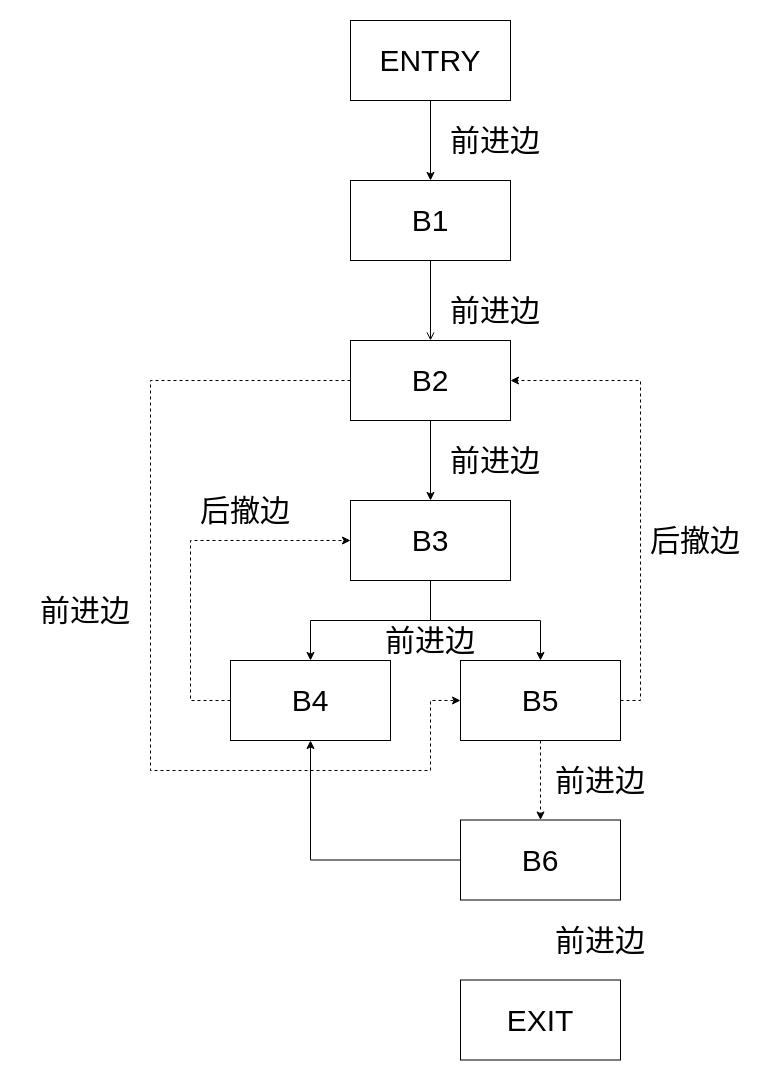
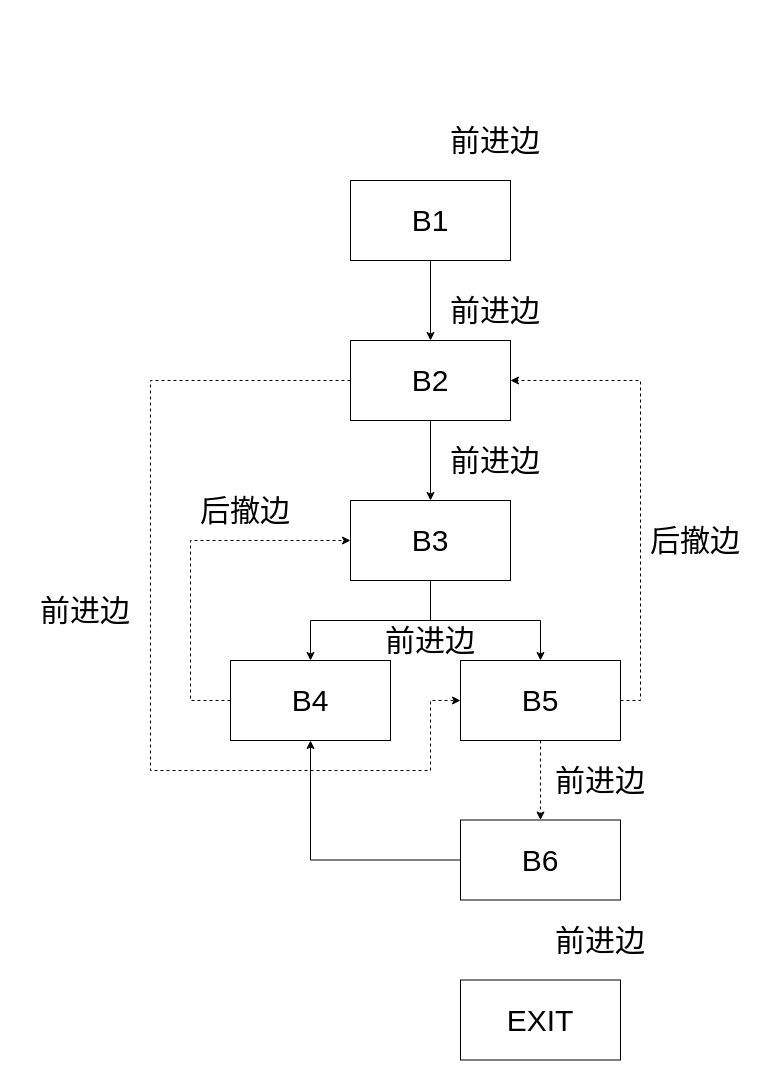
  <mxCell id="0" />
  <mxCell id="1" parent="0" />
- <mxCell id="2" value="" style="edgeStyle=orthogonalEdgeStyle;rounded=0;orthogonalLoop=1;jettySize=auto;html=1;fontSize=30;" parent="1" source="3" target="5" edge="1"><mxGeometry relative="1" as="geometry" /></mxCell>
- <mxCell id="3" value="ENTRY" style="rounded=0;whiteSpace=wrap;html=1;fontSize=30;" parent="1" vertex="1"><mxGeometry x="350" y="20" width="160" height="80" as="geometry" /></mxCell>
- <mxCell id="4" value="" style="edgeStyle=orthogonalEdgeStyle;rounded=0;orthogonalLoop=1;jettySize=auto;html=1;fontSize=30;endArrow=open;" parent="1" source="5" target="8" edge="1"><mxGeometry relative="1" as="geometry" /></mxCell>
+ <mxCell id="4" value="" style="edgeStyle=orthogonalEdgeStyle;rounded=0;orthogonalLoop=1;jettySize=auto;html=1;fontSize=30;" parent="1" source="5" target="8" edge="1"><mxGeometry relative="1" as="geometry" /></mxCell>
  <mxCell id="5" value="B1" style="rounded=0;whiteSpace=wrap;html=1;fontSize=30;" parent="1" vertex="1"><mxGeometry x="350" y="180" width="160" height="80" as="geometry" /></mxCell>
  <mxCell id="6" value="" style="edgeStyle=orthogonalEdgeStyle;rounded=0;orthogonalLoop=1;jettySize=auto;html=1;fontSize=30;" parent="1" source="8" target="10" edge="1"><mxGeometry relative="1" as="geometry" /></mxCell>
  <mxCell id="7" style="edgeStyle=orthogonalEdgeStyle;rounded=0;orthogonalLoop=1;jettySize=auto;html=1;exitX=0;exitY=0.5;exitDx=0;exitDy=0;entryX=0;entryY=0.5;entryDx=0;entryDy=0;dashed=1;fontSize=30;" parent="1" source="8" target="15" edge="1"><mxGeometry relative="1" as="geometry"><Array as="points"><mxPoint x="150" y="380" /><mxPoint x="150" y="770" /><mxPoint x="430" y="770" /><mxPoint x="430" y="700" /></Array></mxGeometry></mxCell>
  <mxCell id="8" value="B2" style="rounded=0;whiteSpace=wrap;html=1;fontSize=30;" parent="1" vertex="1"><mxGeometry x="350" y="340" width="160" height="80" as="geometry" /></mxCell>
  <mxCell id="9" value="" style="edgeStyle=orthogonalEdgeStyle;rounded=0;orthogonalLoop=1;jettySize=auto;html=1;fontSize=30;" parent="1" source="10" target="12" edge="1"><mxGeometry relative="1" as="geometry" /></mxCell>
  <mxCell id="10" value="B3" style="rounded=0;whiteSpace=wrap;html=1;fontSize=30;" parent="1" vertex="1"><mxGeometry x="350" y="500" width="160" height="80" as="geometry" /></mxCell>
  <mxCell id="11" style="edgeStyle=orthogonalEdgeStyle;rounded=0;orthogonalLoop=1;jettySize=auto;html=1;exitX=0;exitY=0.5;exitDx=0;exitDy=0;entryX=0;entryY=0.5;entryDx=0;entryDy=0;dashed=1;fontSize=30;" parent="1" source="12" target="10" edge="1"><mxGeometry relative="1" as="geometry"><Array as="points"><mxPoint x="190" y="700" /><mxPoint x="190" y="540" /></Array></mxGeometry></mxCell>
  <mxCell id="12" value="B4" style="rounded=0;whiteSpace=wrap;html=1;fontSize=30;" parent="1" vertex="1"><mxGeometry x="230" y="660" width="160" height="80" as="geometry" /></mxCell>
  <mxCell id="13" value="" style="edgeStyle=orthogonalEdgeStyle;rounded=0;orthogonalLoop=1;jettySize=auto;html=1;fontSize=30;dashed=1;" parent="1" source="15" target="17" edge="1"><mxGeometry relative="1" as="geometry" /></mxCell>
  <mxCell id="14" style="edgeStyle=orthogonalEdgeStyle;rounded=0;orthogonalLoop=1;jettySize=auto;html=1;exitX=1;exitY=0.5;exitDx=0;exitDy=0;entryX=1;entryY=0.5;entryDx=0;entryDy=0;dashed=1;fontSize=30;" parent="1" source="15" target="8" edge="1"><mxGeometry relative="1" as="geometry" /></mxCell>
  <mxCell id="15" value="B5" style="rounded=0;whiteSpace=wrap;html=1;fontSize=30;" parent="1" vertex="1"><mxGeometry x="460" y="660" width="160" height="80" as="geometry" /></mxCell>
  <mxCell id="16" value="" style="edgeStyle=orthogonalEdgeStyle;rounded=0;orthogonalLoop=1;jettySize=auto;html=1;fontSize=30;" parent="1" source="17" target="12" edge="1"><mxGeometry relative="1" as="geometry" /></mxCell>
  <mxCell id="17" value="B6" style="rounded=0;whiteSpace=wrap;html=1;fontSize=30;" parent="1" vertex="1"><mxGeometry x="460" y="819.5" width="160" height="80" as="geometry" /></mxCell>
  <mxCell id="18" value="EXIT" style="rounded=0;whiteSpace=wrap;html=1;fontSize=30;" parent="1" vertex="1"><mxGeometry x="460" y="979.5" width="160" height="80" as="geometry" /></mxCell>
  <mxCell id="19" value="前进边" style="text;html=1;strokeColor=none;fillColor=none;align=center;verticalAlign=middle;whiteSpace=wrap;rounded=0;fontSize=30;" parent="1" vertex="1"><mxGeometry x="535" y="909.5" width="130" height="60" as="geometry" /></mxCell>
  <mxCell id="20" value="前进边" style="text;html=1;strokeColor=none;fillColor=none;align=center;verticalAlign=middle;whiteSpace=wrap;rounded=0;fontSize=30;" parent="1" vertex="1"><mxGeometry x="430" y="110" width="130" height="60" as="geometry" /></mxCell>
  <mxCell id="21" value="前进边" style="text;html=1;strokeColor=none;fillColor=none;align=center;verticalAlign=middle;whiteSpace=wrap;rounded=0;fontSize=30;" parent="1" vertex="1"><mxGeometry x="430" y="280" width="130" height="60" as="geometry" /></mxCell>
  <mxCell id="22" value="前进边" style="text;html=1;strokeColor=none;fillColor=none;align=center;verticalAlign=middle;whiteSpace=wrap;rounded=0;fontSize=30;" parent="1" vertex="1"><mxGeometry x="430" y="430" width="130" height="60" as="geometry" /></mxCell>
  <mxCell id="23" value="前进边" style="text;html=1;strokeColor=none;fillColor=none;align=center;verticalAlign=middle;whiteSpace=wrap;rounded=0;fontSize=30;" parent="1" vertex="1"><mxGeometry x="535" y="749.5" width="130" height="60" as="geometry" /></mxCell>
  <mxCell id="24" value="后撤边" style="text;html=1;strokeColor=none;fillColor=none;align=center;verticalAlign=middle;whiteSpace=wrap;rounded=0;fontSize=30;" parent="1" vertex="1"><mxGeometry x="630" y="510" width="130" height="60" as="geometry" /></mxCell>
  <mxCell id="25" value="后撤边" style="text;html=1;strokeColor=none;fillColor=none;align=center;verticalAlign=middle;whiteSpace=wrap;rounded=0;fontSize=30;" parent="1" vertex="1"><mxGeometry x="180" y="480" width="130" height="60" as="geometry" /></mxCell>
  <mxCell id="26" value="" style="edgeStyle=orthogonalEdgeStyle;rounded=0;orthogonalLoop=1;jettySize=auto;html=1;fontSize=30;entryX=0.5;entryY=0;entryDx=0;entryDy=0;" parent="1" target="15" edge="1"><mxGeometry relative="1" as="geometry"><mxPoint x="430" y="580" as="sourcePoint" /><mxPoint x="540" y="650" as="targetPoint" /><Array as="points"><mxPoint x="430" y="620" /><mxPoint x="540" y="620" /></Array></mxGeometry></mxCell>
  <mxCell id="27" value="前进边" style="text;html=1;strokeColor=none;fillColor=none;align=center;verticalAlign=middle;whiteSpace=wrap;rounded=0;fontSize=30;" parent="1" vertex="1"><mxGeometry x="365" y="610" width="130" height="60" as="geometry" /></mxCell>
  <mxCell id="28" value="前进边" style="text;html=1;strokeColor=none;fillColor=none;align=center;verticalAlign=middle;whiteSpace=wrap;rounded=0;fontSize=30;" vertex="1" parent="1"><mxGeometry x="20" y="580" width="130" height="60" as="geometry" /></mxCell>
